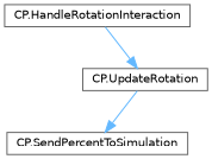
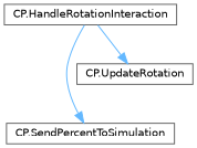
  digraph {
    rankdir=TB
    node [color=grey40 fillcolor=white fontname=Helvetica fontsize=10 shape=box style=filled]
    edge [color=steelblue1 fontname=Helvetica fontsize=10 labelfontname=Helvetica labelfontsize=10 style=solid]
    n1 [height=0.2 label="CP.HandleRotationInteraction" width=0.4]
    n2 [height=0.2 label="CP.SendPercentToSimulation" width=0.4]
    n3 [height=0.2 label="CP.UpdateRotation" width=0.4]
-   n3 -> n2
+   n1 -> n2
    n1 -> n3
  }
